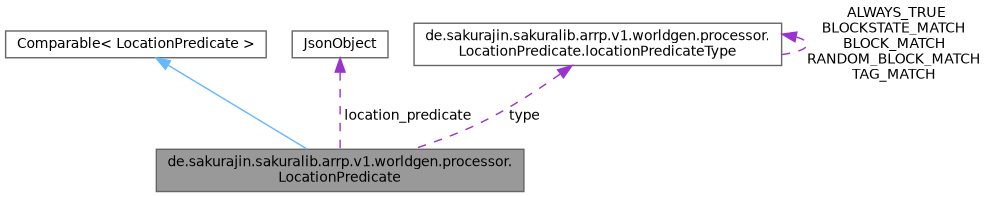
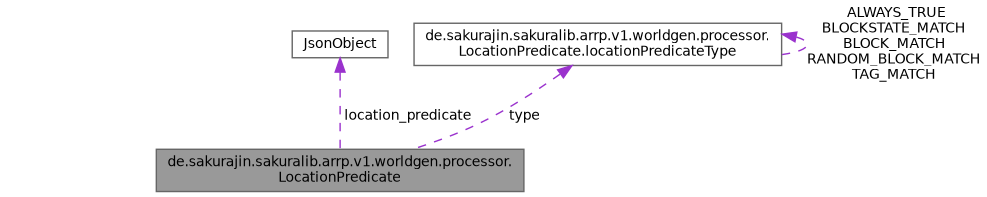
  digraph {
    rankdir=TB
    node [color=gray40 fillcolor=white fontname=Helvetica fontsize=10 shape=box style=filled]
    edge [color=darkorchid3 dir=back fontname=Helvetica fontsize=10 labelfontname=Helvetica labelfontsize=10 style=dashed]
    n1 [fillcolor=grey60 fontcolor=black height=0.2 label="de.sakurajin.sakuralib.arrp.v1.worldgen.processor.\lLocationPredicate" width=0.4]
-   n2 [height=0.2 label="Comparable\< LocationPredicate \>" width=0.4]
    n3 [height=0.2 label=JsonObject width=0.4]
    n4 [height=0.2 label="de.sakurajin.sakuralib.arrp.v1.worldgen.processor.\lLocationPredicate.locationPredicateType" width=0.4]
-   n2 -> n1 [color=steelblue1 style=solid]
    n3 -> n1 [label=" location_predicate"]
    n4 -> n1 [label=" type"]
    n4 -> n4 [label=" ALWAYS_TRUE\nBLOCKSTATE_MATCH\nBLOCK_MATCH\nRANDOM_BLOCK_MATCH\nTAG_MATCH"]
  }
